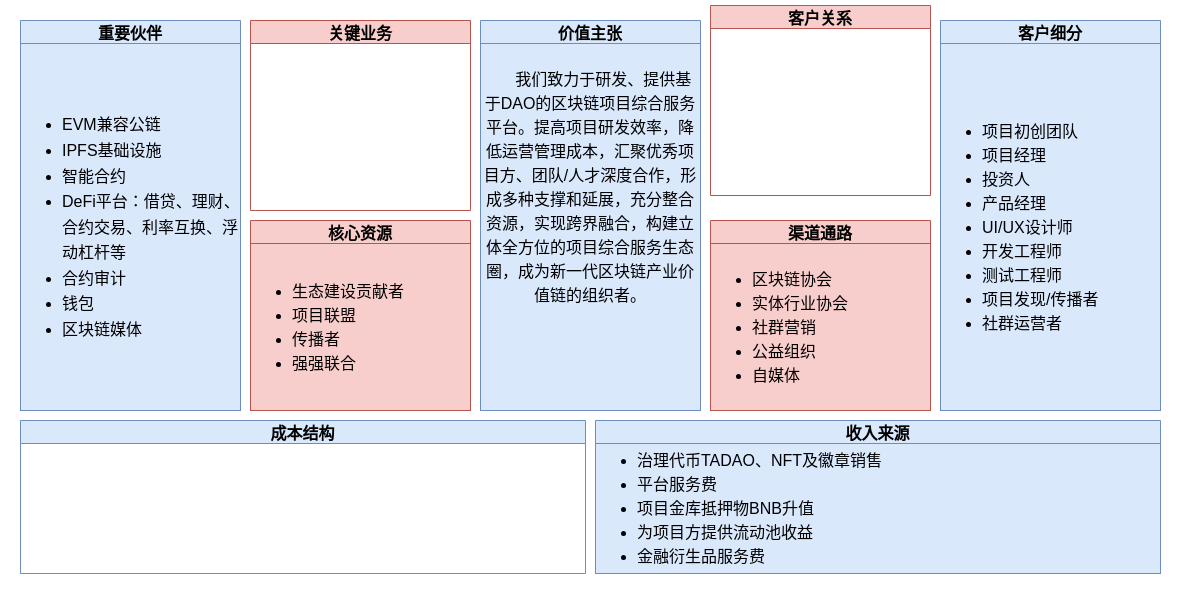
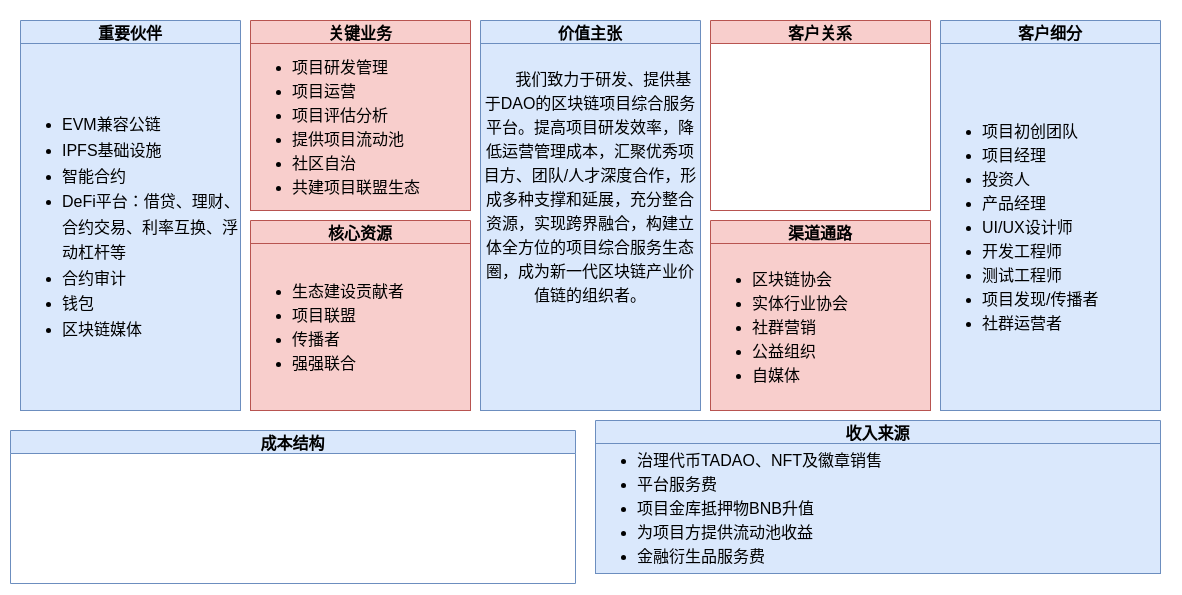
  <mxCell id="0" />
  <mxCell id="1" parent="0" />
- <mxCell id="2" value="成本结构" style="swimlane;fillColor=#dae8fc;strokeColor=#6c8ebf;fontSize=16;" parent="1" vertex="1"><mxGeometry y="420" width="565" height="153" as="geometry" x="20" /></mxCell>
+ <mxCell id="2" value="成本结构" style="swimlane;fillColor=#dae8fc;strokeColor=#6c8ebf;fontSize=16;" parent="1" vertex="1"><mxGeometry x="10" y="430" width="565" height="153" as="geometry" /></mxCell>
  <mxCell id="3" value="收入来源" style="swimlane;fillColor=#dae8fc;strokeColor=#6c8ebf;fontSize=16;" parent="1" vertex="1"><mxGeometry x="595" y="420" width="565" height="153" as="geometry" /></mxCell>
  <mxCell id="4" value="&lt;ul style=&quot;line-height: 1.5;&quot;&gt;&lt;li style=&quot;&quot;&gt;&lt;span style=&quot;background-color: initial;&quot;&gt;治理代币TADAO、&lt;/span&gt;NFT及徽章销售&lt;/li&gt;&lt;li style=&quot;&quot;&gt;&lt;span style=&quot;background-color: initial;&quot;&gt;平台服务费&lt;/span&gt;&lt;/li&gt;&lt;li style=&quot;&quot;&gt;&lt;span style=&quot;background-color: initial;&quot;&gt;项目金库抵押物BNB升值&lt;/span&gt;&lt;/li&gt;&lt;li style=&quot;&quot;&gt;&lt;span style=&quot;background-color: initial;&quot;&gt;为项目方提供流动池收益&lt;/span&gt;&lt;/li&gt;&lt;li style=&quot;&quot;&gt;&lt;span style=&quot;background-color: initial;&quot;&gt;金融衍生品服务费&lt;/span&gt;&lt;/li&gt;&lt;/ul&gt;" style="whiteSpace=wrap;html=1;fillColor=#dae8fc;strokeColor=#6c8ebf;align=left;fontSize=16;" parent="3" vertex="1"><mxGeometry y="23" width="565" height="130" as="geometry" /></mxCell>
  <mxCell id="5" value="重要伙伴" style="swimlane;fillColor=#dae8fc;strokeColor=#6c8ebf;fontSize=16;" parent="1" vertex="1"><mxGeometry y="20" width="220" height="390" as="geometry" x="20" /></mxCell>
  <mxCell id="6" value="&lt;p style=&quot;line-height: 1.5; font-size: 16px;&quot;&gt;&lt;/p&gt;&lt;ul style=&quot;line-height: 1.6; font-size: 16px;&quot;&gt;&lt;li style=&quot;font-size: 16px;&quot;&gt;EVM兼容公链&lt;/li&gt;&lt;li style=&quot;font-size: 16px;&quot;&gt;IPFS基础设施&lt;/li&gt;&lt;li style=&quot;font-size: 16px;&quot;&gt;智能合约&lt;/li&gt;&lt;li style=&quot;font-size: 16px;&quot;&gt;DeFi平台：借贷、理财、合约交易、利率互换、浮动杠杆等&lt;/li&gt;&lt;li style=&quot;font-size: 16px;&quot;&gt;合约审计&lt;/li&gt;&lt;li style=&quot;font-size: 16px;&quot;&gt;钱包&lt;/li&gt;&lt;li style=&quot;font-size: 16px;&quot;&gt;区块链媒体&lt;/li&gt;&lt;/ul&gt;&lt;p style=&quot;font-size: 16px;&quot;&gt;&lt;/p&gt;" style="whiteSpace=wrap;html=1;fillColor=#dae8fc;strokeColor=#6c8ebf;align=left;fontSize=16;" parent="5" vertex="1"><mxGeometry y="23" width="220" height="367" as="geometry" /></mxCell>
  <mxCell id="7" value="客户细分" style="swimlane;fillColor=#dae8fc;strokeColor=#6c8ebf;fontSize=16;" parent="1" vertex="1"><mxGeometry x="940" y="20" width="220" height="390" as="geometry" /></mxCell>
  <mxCell id="8" value="&lt;ul style=&quot;font-size: 16px;&quot;&gt;&lt;li style=&quot;line-height: 1.5;&quot;&gt;项目初创团队&lt;/li&gt;&lt;li style=&quot;line-height: 1.5; font-size: 16px;&quot;&gt;项目经理&lt;/li&gt;&lt;li style=&quot;line-height: 1.5; font-size: 16px;&quot;&gt;投资人&lt;/li&gt;&lt;li style=&quot;line-height: 1.5; font-size: 16px;&quot;&gt;产品经理&lt;/li&gt;&lt;li style=&quot;line-height: 1.5; font-size: 16px;&quot;&gt;UI/UX设计师&lt;/li&gt;&lt;li style=&quot;line-height: 1.5; font-size: 16px;&quot;&gt;开发工程师&lt;/li&gt;&lt;li style=&quot;line-height: 1.5; font-size: 16px;&quot;&gt;测试工程师&lt;/li&gt;&lt;li style=&quot;line-height: 1.5; font-size: 16px;&quot;&gt;项目发现/传播者&lt;/li&gt;&lt;li style=&quot;line-height: 1.5; font-size: 16px;&quot;&gt;社群运营者&lt;/li&gt;&lt;/ul&gt;" style="whiteSpace=wrap;html=1;fillColor=#dae8fc;strokeColor=#6c8ebf;align=left;fontSize=16;" parent="7" vertex="1"><mxGeometry y="23" width="220" height="367" as="geometry" /></mxCell>
  <mxCell id="9" value="价值主张" style="swimlane;fillColor=#dae8fc;strokeColor=#6c8ebf;fontSize=16;" parent="1" vertex="1"><mxGeometry x="480" y="20" width="220" height="390" as="geometry" /></mxCell>
  <mxCell id="10" value="&lt;p style=&quot;line-height: 1.5;&quot;&gt;&lt;font style=&quot;font-size: 16px;&quot;&gt;&amp;nbsp; &amp;nbsp; &amp;nbsp; 我们致力于研发、提供基于DAO的区块链项目综合服务平台。提高项目研发效率，降低运营管理成本，汇聚优秀项目方、团队/人才深度合作，形成多种支撑和延展，充分整合资源，实现跨界融合，构建立体全方位的项目综合服务生态圈，成为新一代区块链产业价值链的组织者。&lt;/font&gt;&lt;/p&gt;&lt;p style=&quot;line-height: 1.5;&quot;&gt;&lt;font style=&quot;font-size: 16px;&quot;&gt;&lt;br&gt;&lt;/font&gt;&lt;/p&gt;&lt;p style=&quot;line-height: 1.5;&quot;&gt;&lt;br&gt;&lt;/p&gt;" style="whiteSpace=wrap;html=1;fillColor=#dae8fc;strokeColor=#6c8ebf;align=center;fontSize=16;" parent="9" vertex="1"><mxGeometry y="23" width="220" height="367" as="geometry" /></mxCell>
  <mxCell id="11" value="关键业务" style="swimlane;fillColor=#f8cecc;startSize=23;strokeColor=#b85450;fontSize=16;" parent="1" vertex="1"><mxGeometry x="250" y="20" width="220" height="190" as="geometry" /></mxCell>
+ <mxCell id="12" value="&lt;ul style=&quot;&quot;&gt;&lt;li style=&quot;line-height: 1.5;&quot;&gt;项目研发管理&lt;/li&gt;&lt;li style=&quot;line-height: 1.5;&quot;&gt;项目运营&lt;/li&gt;&lt;li style=&quot;line-height: 1.5;&quot;&gt;项目评估分析&lt;/li&gt;&lt;li style=&quot;line-height: 1.5;&quot;&gt;提供项目流动池&lt;/li&gt;&lt;li style=&quot;line-height: 1.5;&quot;&gt;社区自治&lt;/li&gt;&lt;li style=&quot;line-height: 1.5;&quot;&gt;共建项目联盟生态&lt;/li&gt;&lt;/ul&gt;&lt;div style=&quot;text-align: justify; font-size: 16px;&quot;&gt;&lt;/div&gt;" style="whiteSpace=wrap;html=1;fillColor=#f8cecc;strokeColor=#b85450;align=left;fontSize=16;" parent="11" vertex="1"><mxGeometry y="23" width="220" height="167" as="geometry" /></mxCell>
  <mxCell id="13" value="核心资源" style="swimlane;fillColor=#f8cecc;startSize=23;strokeColor=#b85450;fontSize=16;" parent="1" vertex="1"><mxGeometry x="250" y="220" width="220" height="190" as="geometry" /></mxCell>
  <mxCell id="14" value="&lt;ul style=&quot;&quot;&gt;&lt;li style=&quot;line-height: 1.5;&quot;&gt;生态建设贡献者&lt;/li&gt;&lt;li style=&quot;line-height: 1.5;&quot;&gt;项目联盟&lt;/li&gt;&lt;li style=&quot;line-height: 1.5;&quot;&gt;传播者&lt;/li&gt;&lt;li style=&quot;line-height: 1.5;&quot;&gt;强强联合&lt;/li&gt;&lt;/ul&gt;&lt;div style=&quot;text-align: justify; font-size: 16px;&quot;&gt;&lt;/div&gt;" style="whiteSpace=wrap;html=1;fillColor=#f8cecc;strokeColor=#b85450;align=left;fontSize=16;" parent="13" vertex="1"><mxGeometry y="23" width="220" height="167" as="geometry" /></mxCell>
- <mxCell id="15" value="客户关系" style="swimlane;fillColor=#f8cecc;startSize=23;strokeColor=#b85450;fontSize=16;" parent="1" vertex="1"><mxGeometry x="710" y="5" width="220" height="190" as="geometry" /></mxCell>
+ <mxCell id="15" value="客户关系" style="swimlane;fillColor=#f8cecc;startSize=23;strokeColor=#b85450;fontSize=16;" parent="1" vertex="1"><mxGeometry x="710" y="20" width="220" height="190" as="geometry" /></mxCell>
  <mxCell id="16" value="渠道通路" style="swimlane;fillColor=#f8cecc;startSize=23;strokeColor=#b85450;fontSize=16;" parent="1" vertex="1"><mxGeometry x="710" y="220" width="220" height="190" as="geometry" /></mxCell>
  <mxCell id="17" value="&lt;ul style=&quot;line-height: 1.5; font-size: 16px;&quot;&gt;&lt;li style=&quot;font-size: 16px;&quot;&gt;区块链协会&lt;/li&gt;&lt;li style=&quot;font-size: 16px;&quot;&gt;实体行业协会&lt;/li&gt;&lt;li style=&quot;font-size: 16px;&quot;&gt;社群营销&lt;/li&gt;&lt;li style=&quot;font-size: 16px;&quot;&gt;公益组织&lt;/li&gt;&lt;li style=&quot;font-size: 16px;&quot;&gt;自媒体&lt;/li&gt;&lt;/ul&gt;&lt;div style=&quot;text-align: justify; font-size: 16px;&quot;&gt;&lt;/div&gt;" style="whiteSpace=wrap;html=1;fillColor=#f8cecc;strokeColor=#b85450;align=left;fontSize=16;" parent="16" vertex="1"><mxGeometry y="23" width="220" height="167" as="geometry" /></mxCell>
